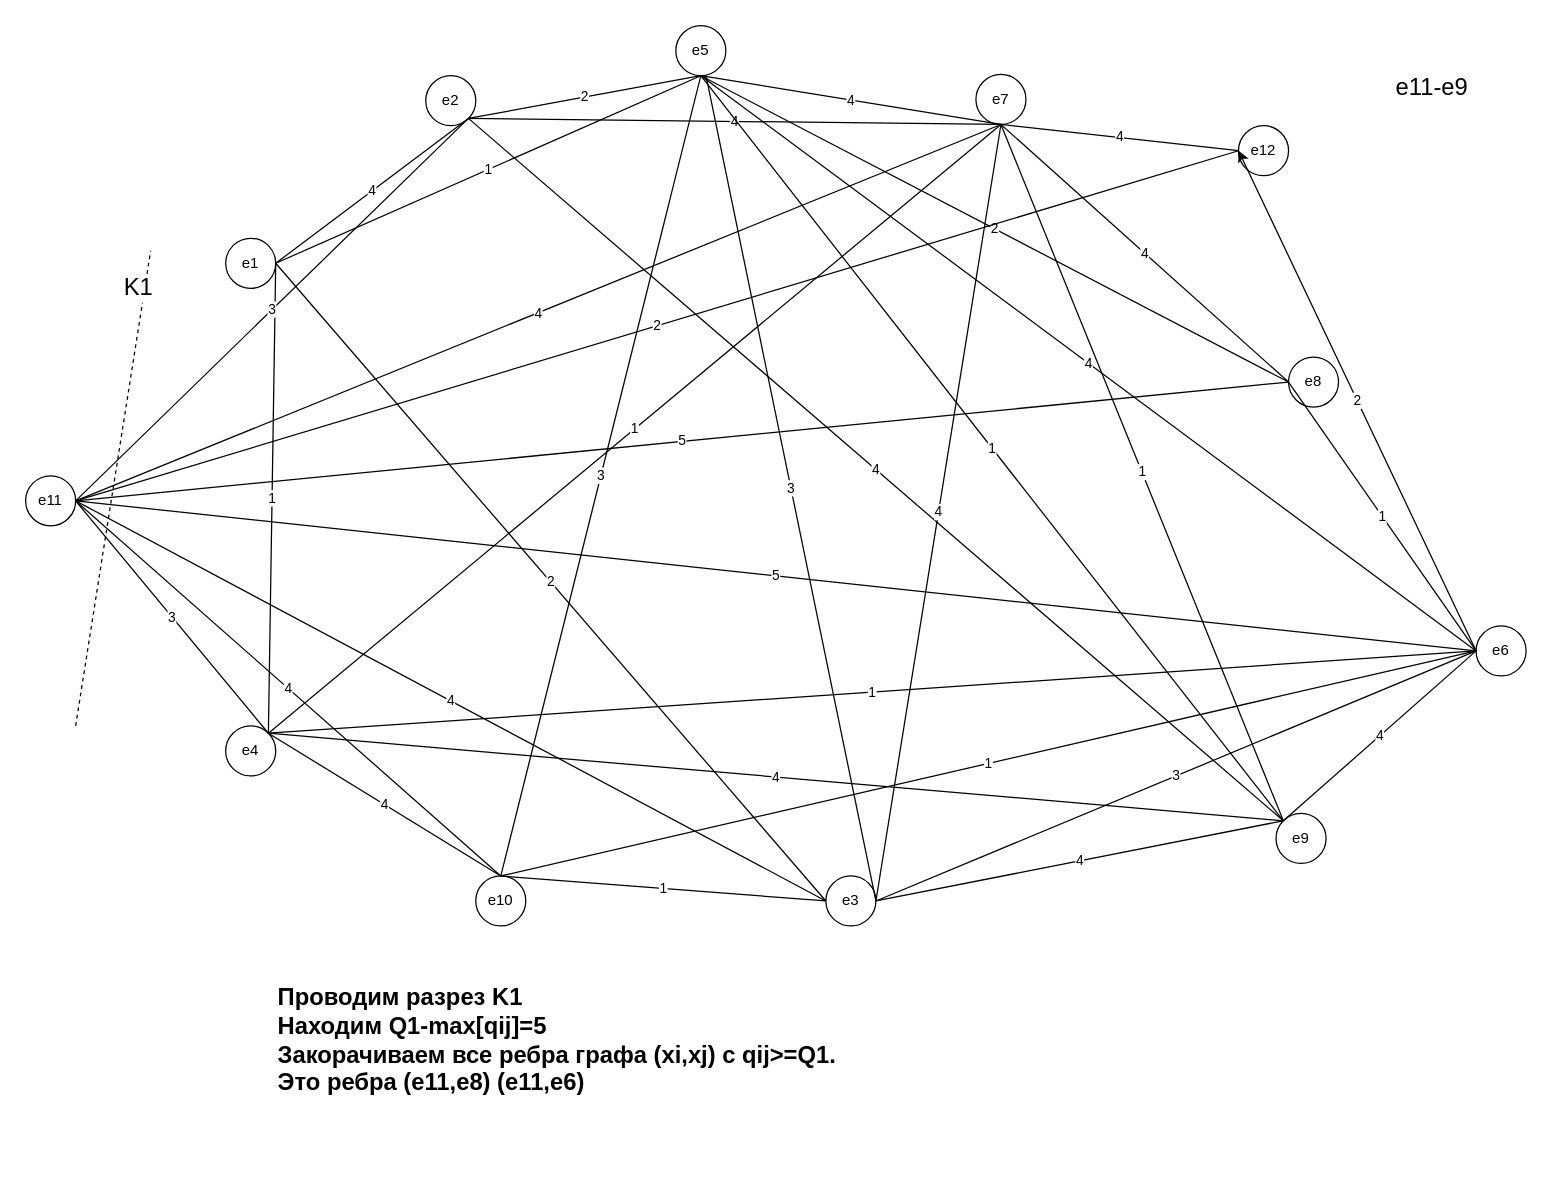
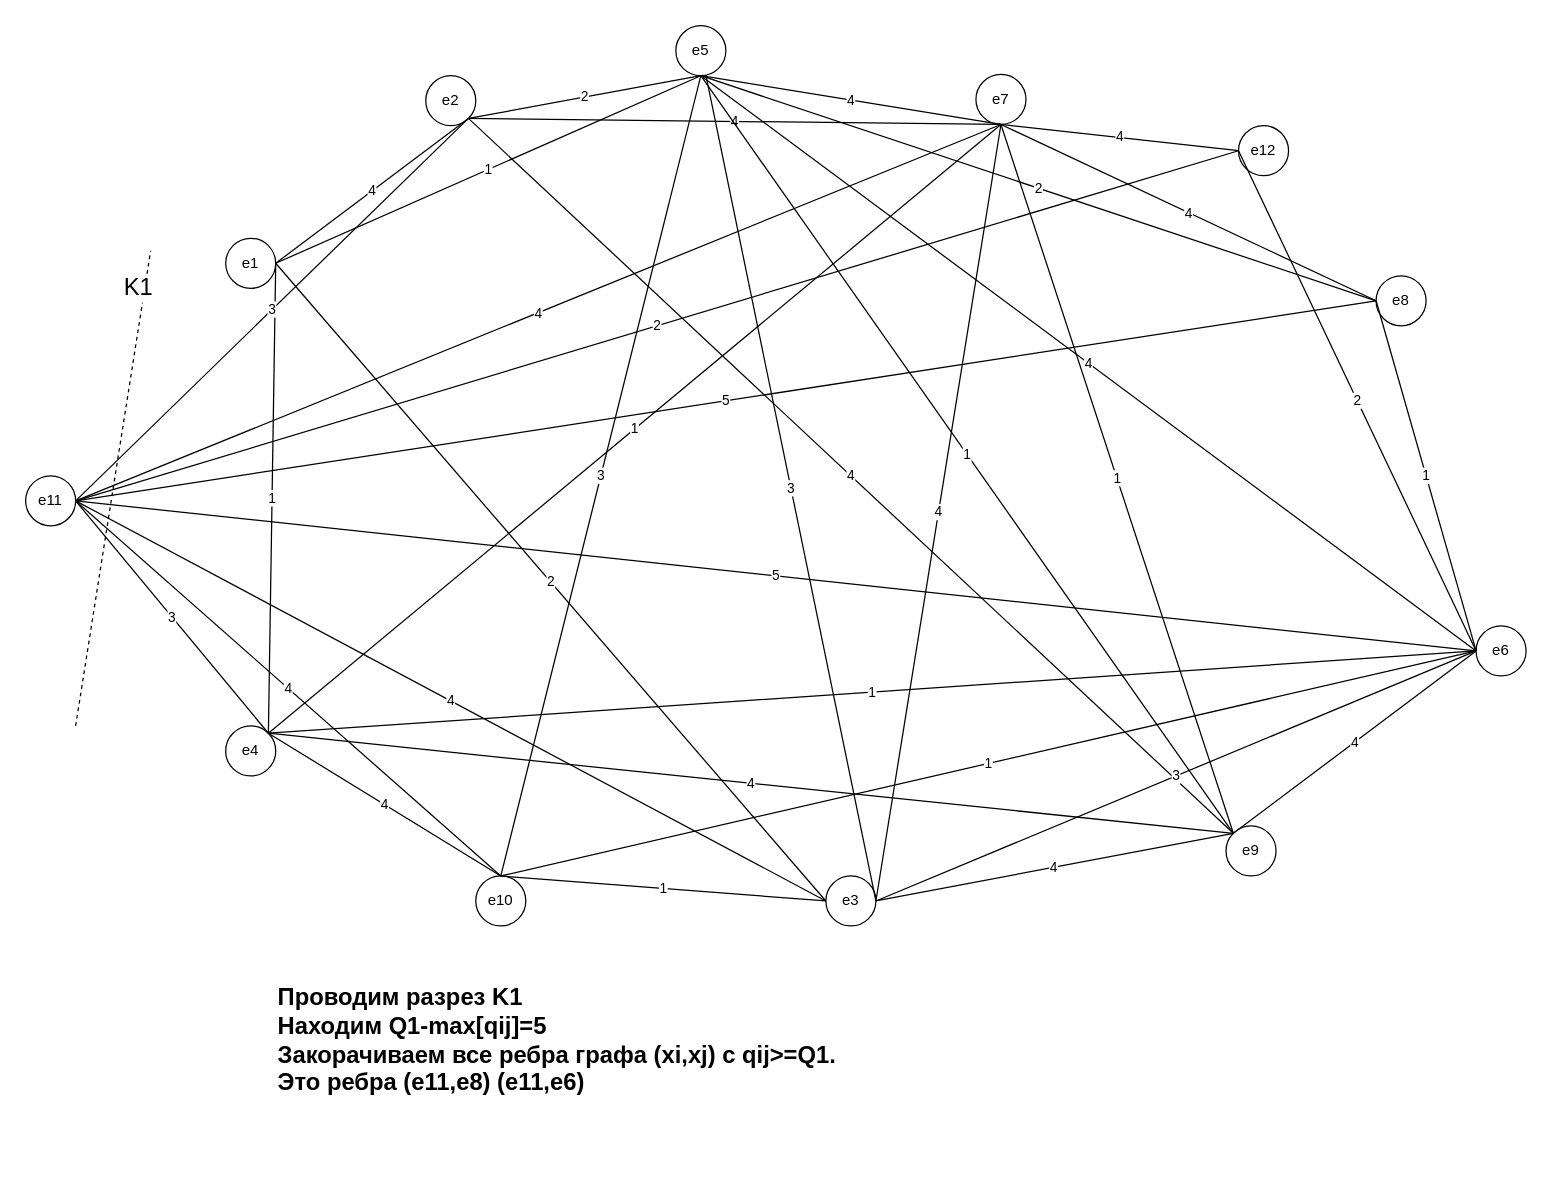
  <mxCell id="0" />
  <mxCell id="1" parent="0" />
  <mxCell id="2" value="e1" style="ellipse;whiteSpace=wrap;html=1;aspect=fixed;" parent="1" vertex="1"><mxGeometry x="180" y="190" width="40" height="40" as="geometry" /></mxCell>
  <mxCell id="3" value="e2" style="ellipse;whiteSpace=wrap;html=1;aspect=fixed;" parent="1" vertex="1"><mxGeometry x="340" y="60" width="40" height="40" as="geometry" /></mxCell>
  <mxCell id="4" value="e3" style="ellipse;whiteSpace=wrap;html=1;aspect=fixed;" parent="1" vertex="1"><mxGeometry x="660" y="700" width="40" height="40" as="geometry" /></mxCell>
  <mxCell id="5" value="e4" style="ellipse;whiteSpace=wrap;html=1;aspect=fixed;direction=north;rotation=0;" parent="1" vertex="1"><mxGeometry x="180" y="580" width="40" height="40" as="geometry" /></mxCell>
  <mxCell id="6" value="e5" style="ellipse;whiteSpace=wrap;html=1;aspect=fixed;" parent="1" vertex="1"><mxGeometry x="540" y="20" width="40" height="40" as="geometry" /></mxCell>
  <mxCell id="7" value="e6" style="ellipse;whiteSpace=wrap;html=1;aspect=fixed;" parent="1" vertex="1"><mxGeometry x="1180" y="500" width="40" height="40" as="geometry" /></mxCell>
  <mxCell id="8" value="e7" style="ellipse;whiteSpace=wrap;html=1;aspect=fixed;" parent="1" vertex="1"><mxGeometry x="780" y="59" width="40" height="40" as="geometry" /></mxCell>
- <mxCell id="9" value="e9" style="ellipse;whiteSpace=wrap;html=1;aspect=fixed;" parent="1" vertex="1"><mxGeometry x="1020" y="650" width="40" height="40" as="geometry" /></mxCell>
- <mxCell id="10" value="e8" style="ellipse;whiteSpace=wrap;html=1;aspect=fixed;" parent="1" vertex="1"><mxGeometry x="1030" y="285" width="40" height="40" as="geometry" /></mxCell>
+ <mxCell id="9" value="e9" style="ellipse;whiteSpace=wrap;html=1;aspect=fixed;" parent="1" vertex="1"><mxGeometry x="980" y="660" width="40" height="40" as="geometry" /></mxCell>
+ <mxCell id="10" value="e8" style="ellipse;whiteSpace=wrap;html=1;aspect=fixed;" parent="1" vertex="1"><mxGeometry x="1100" y="220" width="40" height="40" as="geometry" /></mxCell>
  <mxCell id="11" value="e10" style="ellipse;whiteSpace=wrap;html=1;aspect=fixed;" parent="1" vertex="1"><mxGeometry x="380" y="700" width="40" height="40" as="geometry" /></mxCell>
  <mxCell id="12" value="e11" style="ellipse;whiteSpace=wrap;html=1;aspect=fixed;direction=south;" parent="1" vertex="1"><mxGeometry x="20" y="380" width="40" height="40" as="geometry" /></mxCell>
  <mxCell id="13" value="e12" style="ellipse;whiteSpace=wrap;html=1;aspect=fixed;" parent="1" vertex="1"><mxGeometry x="990" y="100" width="40" height="40" as="geometry" /></mxCell>
  <mxCell id="14" value="4" style="endArrow=none;html=1;exitX=1;exitY=0.5;exitDx=0;exitDy=0;entryX=1;entryY=1;entryDx=0;entryDy=0;" parent="1" source="2" target="3" edge="1"><mxGeometry width="50" height="50" relative="1" as="geometry"><mxPoint x="670" y="480" as="sourcePoint" /><mxPoint x="720" y="430" as="targetPoint" /></mxGeometry></mxCell>
  <mxCell id="15" value="2" style="endArrow=none;html=1;shadow=0;exitX=1;exitY=0.5;exitDx=0;exitDy=0;entryX=0;entryY=0.5;entryDx=0;entryDy=0;" parent="1" source="2" target="4" edge="1"><mxGeometry width="50" height="50" relative="1" as="geometry"><mxPoint x="380" y="440" as="sourcePoint" /><mxPoint x="430" y="390" as="targetPoint" /></mxGeometry></mxCell>
  <mxCell id="16" value="1" style="endArrow=none;html=1;shadow=0;exitX=1;exitY=0.5;exitDx=0;exitDy=0;entryX=1;entryY=1;entryDx=0;entryDy=0;" parent="1" source="2" target="5" edge="1"><mxGeometry width="50" height="50" relative="1" as="geometry"><mxPoint x="370" y="520" as="sourcePoint" /><mxPoint x="420" y="470" as="targetPoint" /></mxGeometry></mxCell>
  <mxCell id="17" value="1" style="endArrow=none;html=1;shadow=0;exitX=1;exitY=0.5;exitDx=0;exitDy=0;entryX=0.5;entryY=1;entryDx=0;entryDy=0;" parent="1" source="2" target="6" edge="1"><mxGeometry width="50" height="50" relative="1" as="geometry"><mxPoint x="670" y="480" as="sourcePoint" /><mxPoint x="720" y="430" as="targetPoint" /></mxGeometry></mxCell>
  <mxCell id="18" value="2" style="endArrow=none;html=1;shadow=0;exitX=1;exitY=1;exitDx=0;exitDy=0;entryX=0.5;entryY=1;entryDx=0;entryDy=0;" parent="1" source="3" target="6" edge="1"><mxGeometry width="50" height="50" relative="1" as="geometry"><mxPoint x="680" y="490" as="sourcePoint" /><mxPoint x="730" y="440" as="targetPoint" /></mxGeometry></mxCell>
  <mxCell id="19" value="4" style="endArrow=none;html=1;shadow=0;exitX=1;exitY=1;exitDx=0;exitDy=0;entryX=0.5;entryY=1;entryDx=0;entryDy=0;" parent="1" source="3" target="8" edge="1"><mxGeometry width="50" height="50" relative="1" as="geometry"><mxPoint x="690" y="500" as="sourcePoint" /><mxPoint x="740" y="450" as="targetPoint" /></mxGeometry></mxCell>
  <mxCell id="20" value="4" style="endArrow=none;html=1;shadow=0;exitX=1;exitY=1;exitDx=0;exitDy=0;entryX=0;entryY=0;entryDx=0;entryDy=0;" parent="1" source="3" target="9" edge="1"><mxGeometry width="50" height="50" relative="1" as="geometry"><mxPoint x="700" y="510" as="sourcePoint" /><mxPoint x="750" y="460" as="targetPoint" /></mxGeometry></mxCell>
  <mxCell id="21" value="3" style="endArrow=none;html=1;shadow=0;exitX=1;exitY=1;exitDx=0;exitDy=0;entryX=0.5;entryY=0;entryDx=0;entryDy=0;" parent="1" source="3" target="12" edge="1"><mxGeometry width="50" height="50" relative="1" as="geometry"><mxPoint x="710" y="520" as="sourcePoint" /><mxPoint x="760" y="470" as="targetPoint" /></mxGeometry></mxCell>
  <mxCell id="22" value="3" style="endArrow=none;html=1;shadow=0;exitX=1;exitY=0.5;exitDx=0;exitDy=0;entryX=0;entryY=0.5;entryDx=0;entryDy=0;" parent="1" source="4" target="7" edge="1"><mxGeometry width="50" height="50" relative="1" as="geometry"><mxPoint x="730" y="540" as="sourcePoint" /><mxPoint x="780" y="490" as="targetPoint" /></mxGeometry></mxCell>
  <mxCell id="23" value="4" style="endArrow=none;html=1;shadow=0;exitX=1;exitY=0.5;exitDx=0;exitDy=0;entryX=0.5;entryY=1;entryDx=0;entryDy=0;" parent="1" source="4" target="8" edge="1"><mxGeometry width="50" height="50" relative="1" as="geometry"><mxPoint x="740" y="550" as="sourcePoint" /><mxPoint x="790" y="500" as="targetPoint" /></mxGeometry></mxCell>
  <mxCell id="24" value="3" style="endArrow=none;html=1;shadow=0;exitX=1;exitY=0.5;exitDx=0;exitDy=0;" parent="1" source="4" target="6" edge="1"><mxGeometry width="50" height="50" relative="1" as="geometry"><mxPoint x="750" y="560" as="sourcePoint" /><mxPoint x="800" y="510" as="targetPoint" /></mxGeometry></mxCell>
  <mxCell id="25" value="4" style="endArrow=none;html=1;shadow=0;exitX=1;exitY=0.5;exitDx=0;exitDy=0;entryX=0;entryY=0;entryDx=0;entryDy=0;" parent="1" source="4" target="9" edge="1"><mxGeometry width="50" height="50" relative="1" as="geometry"><mxPoint x="760" y="570" as="sourcePoint" /><mxPoint x="810" y="520" as="targetPoint" /></mxGeometry></mxCell>
  <mxCell id="26" value="1" style="endArrow=none;html=1;shadow=0;exitX=0;exitY=0.5;exitDx=0;exitDy=0;entryX=0.5;entryY=0;entryDx=0;entryDy=0;" parent="1" source="4" target="11" edge="1"><mxGeometry width="50" height="50" relative="1" as="geometry"><mxPoint x="770" y="580" as="sourcePoint" /><mxPoint x="820" y="530" as="targetPoint" /></mxGeometry></mxCell>
  <mxCell id="27" value="4" style="endArrow=none;html=1;shadow=0;entryX=0.5;entryY=0;entryDx=0;entryDy=0;exitX=0;exitY=0.5;exitDx=0;exitDy=0;" parent="1" source="4" target="12" edge="1"><mxGeometry width="50" height="50" relative="1" as="geometry"><mxPoint x="710" y="400" as="sourcePoint" /><mxPoint x="830" y="540" as="targetPoint" /></mxGeometry></mxCell>
  <mxCell id="28" value="1" style="endArrow=none;html=1;shadow=0;exitX=1;exitY=1;exitDx=0;exitDy=0;entryX=0;entryY=0.5;entryDx=0;entryDy=0;" parent="1" source="5" target="7" edge="1"><mxGeometry width="50" height="50" relative="1" as="geometry"><mxPoint x="790" y="600" as="sourcePoint" /><mxPoint x="840" y="550" as="targetPoint" /></mxGeometry></mxCell>
  <mxCell id="29" value="1" style="endArrow=none;html=1;shadow=0;exitX=1;exitY=1;exitDx=0;exitDy=0;entryX=0.5;entryY=1;entryDx=0;entryDy=0;" parent="1" source="5" target="8" edge="1"><mxGeometry width="50" height="50" relative="1" as="geometry"><mxPoint x="800" y="610" as="sourcePoint" /><mxPoint x="850" y="560" as="targetPoint" /></mxGeometry></mxCell>
  <mxCell id="30" value="4" style="endArrow=none;html=1;shadow=0;exitX=1;exitY=1;exitDx=0;exitDy=0;entryX=0.5;entryY=0;entryDx=0;entryDy=0;" parent="1" source="5" target="11" edge="1"><mxGeometry width="50" height="50" relative="1" as="geometry"><mxPoint x="810" y="620" as="sourcePoint" /><mxPoint x="860" y="570" as="targetPoint" /></mxGeometry></mxCell>
  <mxCell id="31" value="4" style="endArrow=none;html=1;shadow=0;exitX=1;exitY=1;exitDx=0;exitDy=0;entryX=0;entryY=0;entryDx=0;entryDy=0;" parent="1" source="5" target="9" edge="1"><mxGeometry width="50" height="50" relative="1" as="geometry"><mxPoint x="480" y="510" as="sourcePoint" /><mxPoint x="870" y="580" as="targetPoint" /></mxGeometry></mxCell>
  <mxCell id="32" value="3" style="endArrow=none;html=1;shadow=0;exitX=1;exitY=1;exitDx=0;exitDy=0;entryX=0.5;entryY=0;entryDx=0;entryDy=0;" parent="1" source="5" target="12" edge="1"><mxGeometry width="50" height="50" relative="1" as="geometry"><mxPoint x="830" y="640" as="sourcePoint" /><mxPoint x="880" y="590" as="targetPoint" /></mxGeometry></mxCell>
  <mxCell id="33" value="4" style="endArrow=none;html=1;shadow=0;exitX=0.5;exitY=1;exitDx=0;exitDy=0;entryX=0;entryY=0.5;entryDx=0;entryDy=0;" parent="1" source="6" target="7" edge="1"><mxGeometry width="50" height="50" relative="1" as="geometry"><mxPoint x="840" y="650" as="sourcePoint" /><mxPoint x="890" y="600" as="targetPoint" /></mxGeometry></mxCell>
  <mxCell id="34" value="4" style="endArrow=none;html=1;shadow=0;exitX=0.5;exitY=1;exitDx=0;exitDy=0;entryX=0.5;entryY=1;entryDx=0;entryDy=0;" parent="1" source="6" target="8" edge="1"><mxGeometry width="50" height="50" relative="1" as="geometry"><mxPoint x="850" y="660" as="sourcePoint" /><mxPoint x="900" y="610" as="targetPoint" /></mxGeometry></mxCell>
  <mxCell id="35" value="2" style="endArrow=none;html=1;shadow=0;entryX=0;entryY=0.5;entryDx=0;entryDy=0;exitX=0.5;exitY=1;exitDx=0;exitDy=0;" parent="1" source="6" target="10" edge="1"><mxGeometry width="50" height="50" relative="1" as="geometry"><mxPoint x="450" y="130" as="sourcePoint" /><mxPoint x="910" y="620" as="targetPoint" /></mxGeometry></mxCell>
  <mxCell id="36" value="1" style="endArrow=none;html=1;shadow=0;exitX=0.5;exitY=1;exitDx=0;exitDy=0;entryX=0;entryY=0;entryDx=0;entryDy=0;" parent="1" source="6" target="9" edge="1"><mxGeometry width="50" height="50" relative="1" as="geometry"><mxPoint x="870" y="680" as="sourcePoint" /><mxPoint x="920" y="630" as="targetPoint" /></mxGeometry></mxCell>
  <mxCell id="37" value="3" style="endArrow=none;html=1;shadow=0;exitX=0.5;exitY=1;exitDx=0;exitDy=0;entryX=0.5;entryY=0;entryDx=0;entryDy=0;" parent="1" source="6" target="11" edge="1"><mxGeometry width="50" height="50" relative="1" as="geometry"><mxPoint x="880" y="690" as="sourcePoint" /><mxPoint x="930" y="640" as="targetPoint" /></mxGeometry></mxCell>
  <mxCell id="38" value="1" style="endArrow=none;html=1;shadow=0;exitX=0;exitY=0.5;exitDx=0;exitDy=0;entryX=0;entryY=0.5;entryDx=0;entryDy=0;" parent="1" source="7" target="10" edge="1"><mxGeometry width="50" height="50" relative="1" as="geometry"><mxPoint x="890" y="700" as="sourcePoint" /><mxPoint x="940" y="650" as="targetPoint" /></mxGeometry></mxCell>
  <mxCell id="39" value="4" style="endArrow=none;html=1;shadow=0;exitX=0;exitY=0.5;exitDx=0;exitDy=0;entryX=0;entryY=0;entryDx=0;entryDy=0;" parent="1" source="7" target="9" edge="1"><mxGeometry width="50" height="50" relative="1" as="geometry"><mxPoint x="900" y="710" as="sourcePoint" /><mxPoint x="970" y="350" as="targetPoint" /></mxGeometry></mxCell>
  <mxCell id="40" value="1" style="endArrow=none;html=1;shadow=0;exitX=0;exitY=0.5;exitDx=0;exitDy=0;entryX=0.5;entryY=0;entryDx=0;entryDy=0;" parent="1" source="7" target="11" edge="1"><mxGeometry width="50" height="50" relative="1" as="geometry"><mxPoint x="910" y="720" as="sourcePoint" /><mxPoint x="960" y="670" as="targetPoint" /></mxGeometry></mxCell>
  <mxCell id="41" value="5" style="endArrow=none;html=1;shadow=0;exitX=0;exitY=0.5;exitDx=0;exitDy=0;entryX=0.5;entryY=0;entryDx=0;entryDy=0;" parent="1" source="7" target="12" edge="1"><mxGeometry width="50" height="50" relative="1" as="geometry"><mxPoint x="920" y="730" as="sourcePoint" /><mxPoint x="970" y="680" as="targetPoint" /></mxGeometry></mxCell>
- <mxCell id="42" value="2" style="endArrow=classic;html=1;shadow=0;exitX=0;exitY=0.5;exitDx=0;exitDy=0;entryX=0;entryY=0.5;entryDx=0;entryDy=0;" parent="1" source="7" target="13" edge="1"><mxGeometry width="50" height="50" relative="1" as="geometry"><mxPoint x="930" y="740" as="sourcePoint" /><mxPoint x="920" y="130" as="targetPoint" /></mxGeometry></mxCell>
+ <mxCell id="42" value="2" style="endArrow=none;html=1;shadow=0;exitX=0;exitY=0.5;exitDx=0;exitDy=0;entryX=0;entryY=0.5;entryDx=0;entryDy=0;" parent="1" source="7" target="13" edge="1"><mxGeometry width="50" height="50" relative="1" as="geometry"><mxPoint x="930" y="740" as="sourcePoint" /><mxPoint x="920" y="130" as="targetPoint" /></mxGeometry></mxCell>
  <mxCell id="43" value="4" style="endArrow=none;html=1;shadow=0;exitX=0.5;exitY=1;exitDx=0;exitDy=0;entryX=0;entryY=0.5;entryDx=0;entryDy=0;" parent="1" source="8" target="10" edge="1"><mxGeometry width="50" height="50" relative="1" as="geometry"><mxPoint x="940" y="750" as="sourcePoint" /><mxPoint x="990" y="700" as="targetPoint" /></mxGeometry></mxCell>
  <mxCell id="44" value="1" style="endArrow=none;html=1;shadow=0;exitX=0.5;exitY=1;exitDx=0;exitDy=0;entryX=0;entryY=0;entryDx=0;entryDy=0;" parent="1" source="8" target="9" edge="1"><mxGeometry width="50" height="50" relative="1" as="geometry"><mxPoint x="950" y="760" as="sourcePoint" /><mxPoint x="730" y="350" as="targetPoint" /></mxGeometry></mxCell>
  <mxCell id="45" value="4" style="endArrow=none;html=1;shadow=0;exitX=0.5;exitY=0;exitDx=0;exitDy=0;entryX=0.5;entryY=1;entryDx=0;entryDy=0;" parent="1" source="12" target="8" edge="1"><mxGeometry width="50" height="50" relative="1" as="geometry"><mxPoint x="960" y="770" as="sourcePoint" /><mxPoint x="1010" y="720" as="targetPoint" /></mxGeometry></mxCell>
  <mxCell id="46" value="4" style="endArrow=none;html=1;shadow=0;entryX=0.5;entryY=1;entryDx=0;entryDy=0;exitX=0;exitY=0.5;exitDx=0;exitDy=0;" parent="1" source="13" target="8" edge="1"><mxGeometry width="50" height="50" relative="1" as="geometry"><mxPoint x="950" y="120" as="sourcePoint" /><mxPoint x="1020" y="730" as="targetPoint" /></mxGeometry></mxCell>
  <mxCell id="47" value="5" style="endArrow=none;html=1;shadow=0;exitX=0;exitY=0.5;exitDx=0;exitDy=0;entryX=0.5;entryY=0;entryDx=0;entryDy=0;" parent="1" source="10" target="12" edge="1"><mxGeometry width="50" height="50" relative="1" as="geometry"><mxPoint x="980" y="229" as="sourcePoint" /><mxPoint x="1030" y="179" as="targetPoint" /></mxGeometry></mxCell>
  <mxCell id="48" value="4" style="endArrow=none;html=1;shadow=0;exitX=0.5;exitY=0;exitDx=0;exitDy=0;entryX=0.5;entryY=0;entryDx=0;entryDy=0;" parent="1" source="11" target="12" edge="1"><mxGeometry width="50" height="50" relative="1" as="geometry"><mxPoint x="1000" y="810" as="sourcePoint" /><mxPoint x="1050" y="760" as="targetPoint" /></mxGeometry></mxCell>
  <mxCell id="49" value="2" style="endArrow=none;html=1;shadow=0;entryX=0;entryY=0.5;entryDx=0;entryDy=0;exitX=0.5;exitY=0;exitDx=0;exitDy=0;" parent="1" source="12" target="13" edge="1"><mxGeometry width="50" height="50" relative="1" as="geometry"><mxPoint y="450" as="sourcePoint" x="220" /><mxPoint x="1060" y="770" as="targetPoint" /></mxGeometry></mxCell>
  <mxCell id="50" value="Проводим разрез K1&lt;br style=&quot;font-size: 19px&quot;&gt;Находим Q1-max[qij]=5&lt;br&gt;Закорачиваем все ребра графа (xi,xj) c qij&amp;gt;=Q1. &lt;br&gt;Это ребра (e11,e8) (e11,e6)" style="text;html=1;strokeColor=none;fillColor=none;align=left;verticalAlign=top;whiteSpace=wrap;rounded=0;horizontal=1;fontSize=19;fontStyle=1" parent="1" vertex="1"><mxGeometry y="780" width="590" height="140" as="geometry" x="220" /></mxCell>
  <mxCell id="51" value="K1" style="endArrow=none;dashed=1;html=1;shadow=0;fontSize=19;" parent="1" edge="1"><mxGeometry x="0.838" y="5" width="50" height="50" relative="1" as="geometry"><mxPoint x="60" y="580" as="sourcePoint" /><mxPoint x="120" y="200" as="targetPoint" /><mxPoint as="offset" /></mxGeometry></mxCell>
- <mxCell id="52" value="e11-e9" style="text;html=1;strokeColor=none;fillColor=none;align=center;verticalAlign=middle;whiteSpace=wrap;rounded=0;fontSize=19;" parent="1" vertex="1"><mxGeometry x="1090" y="60" width="110" height="20" as="geometry" /></mxCell>
